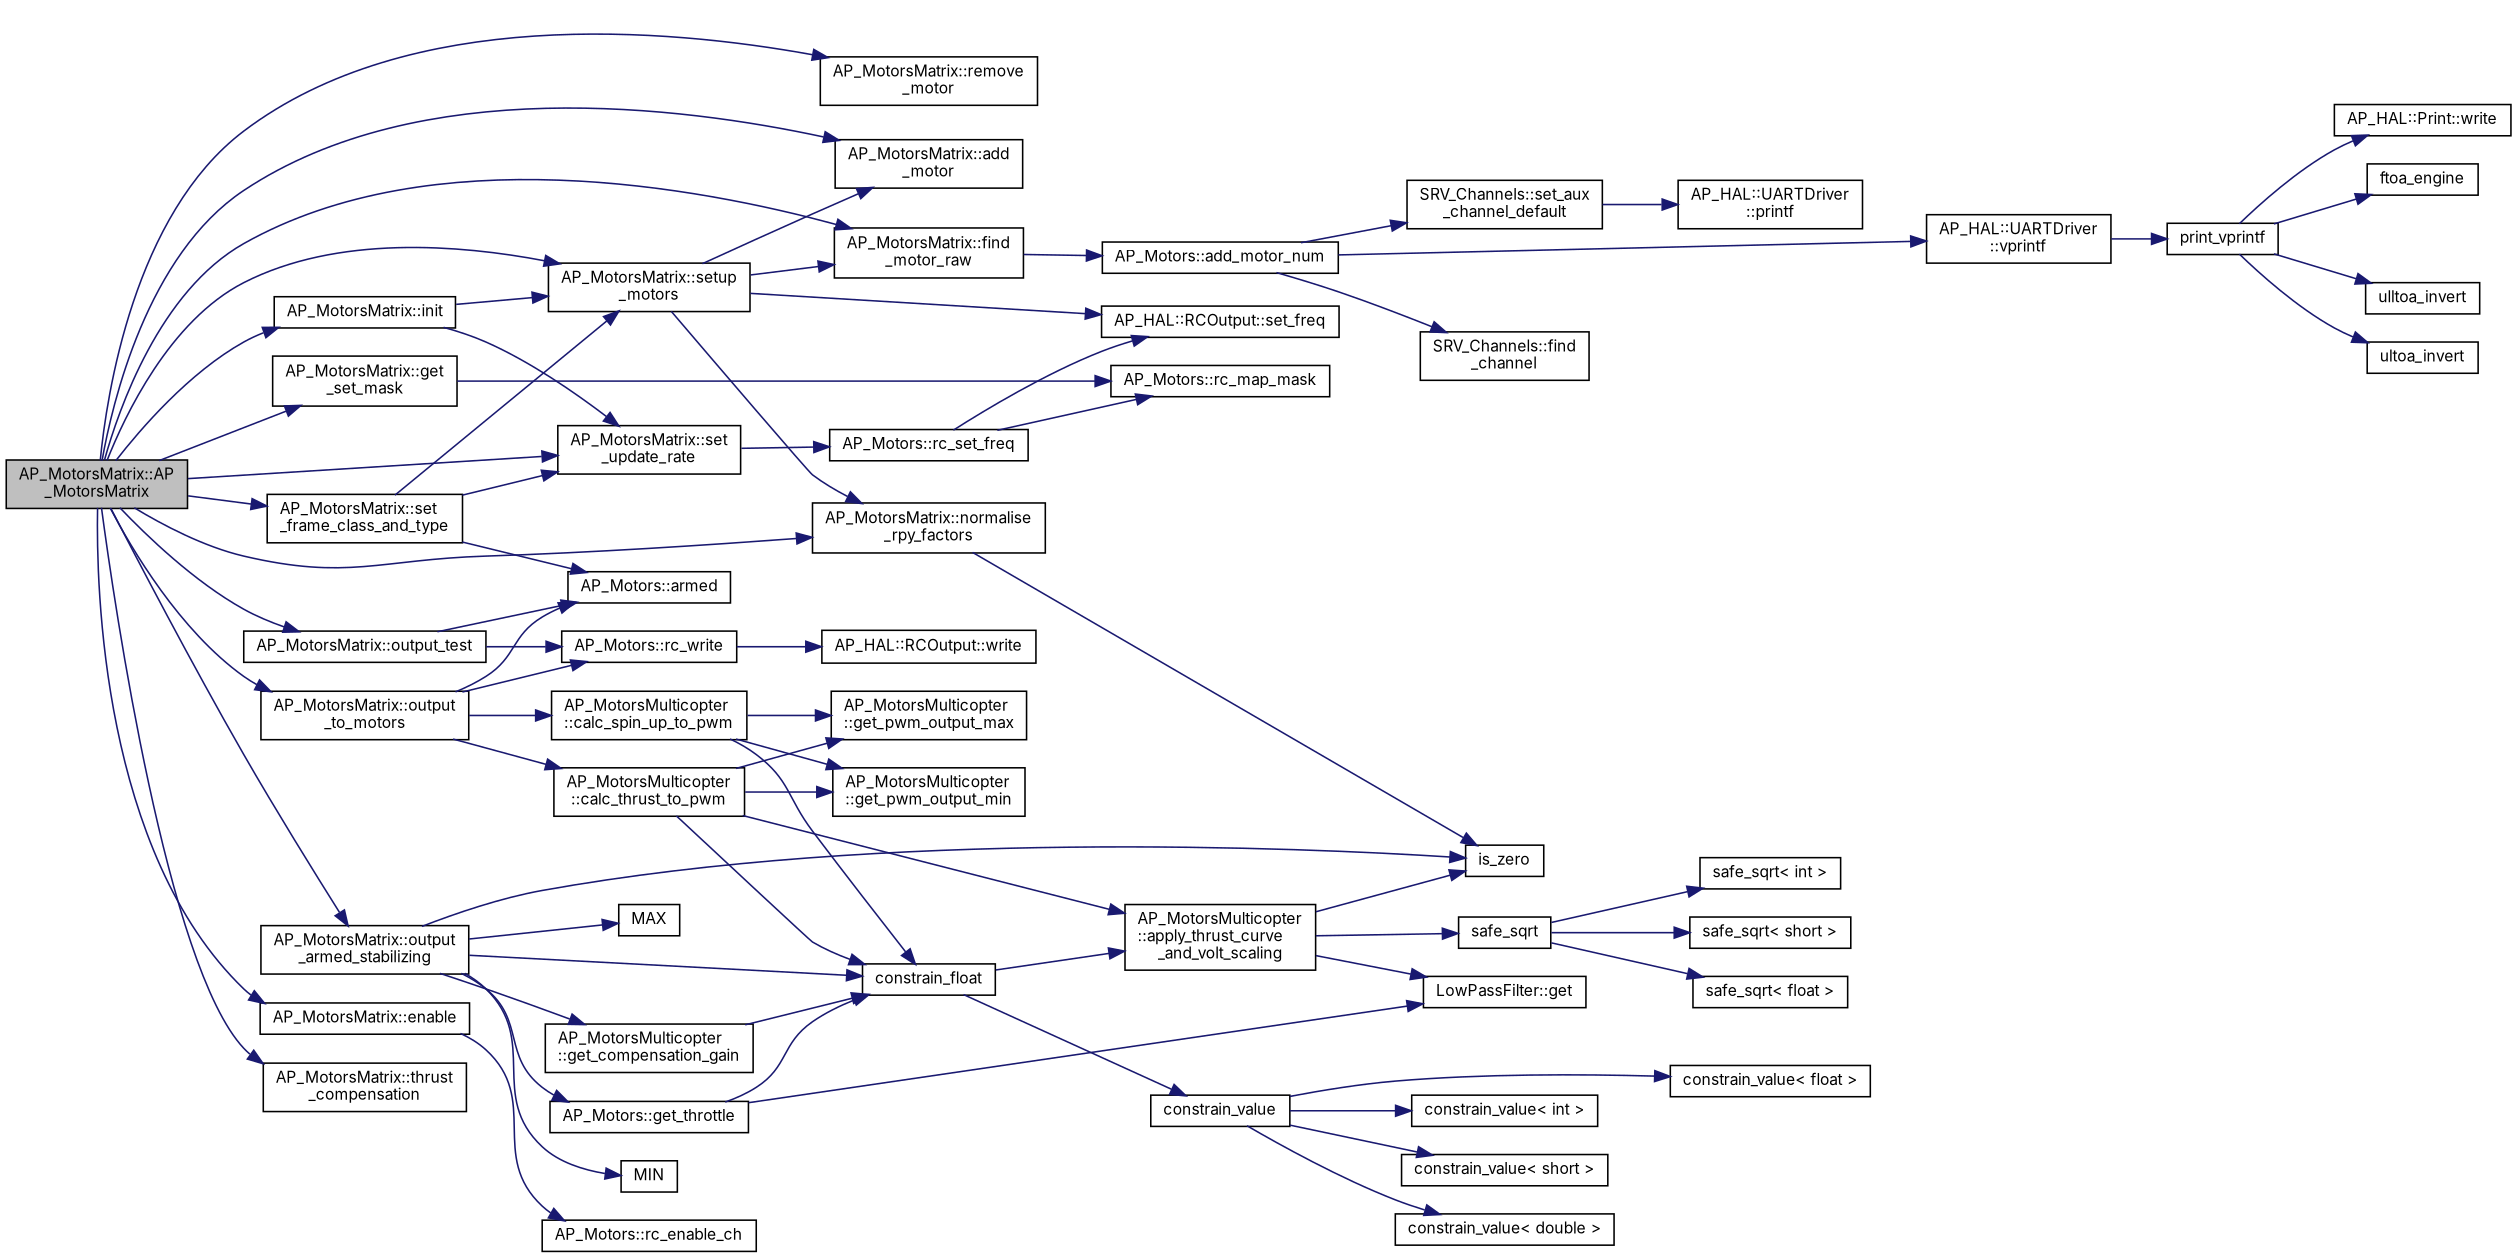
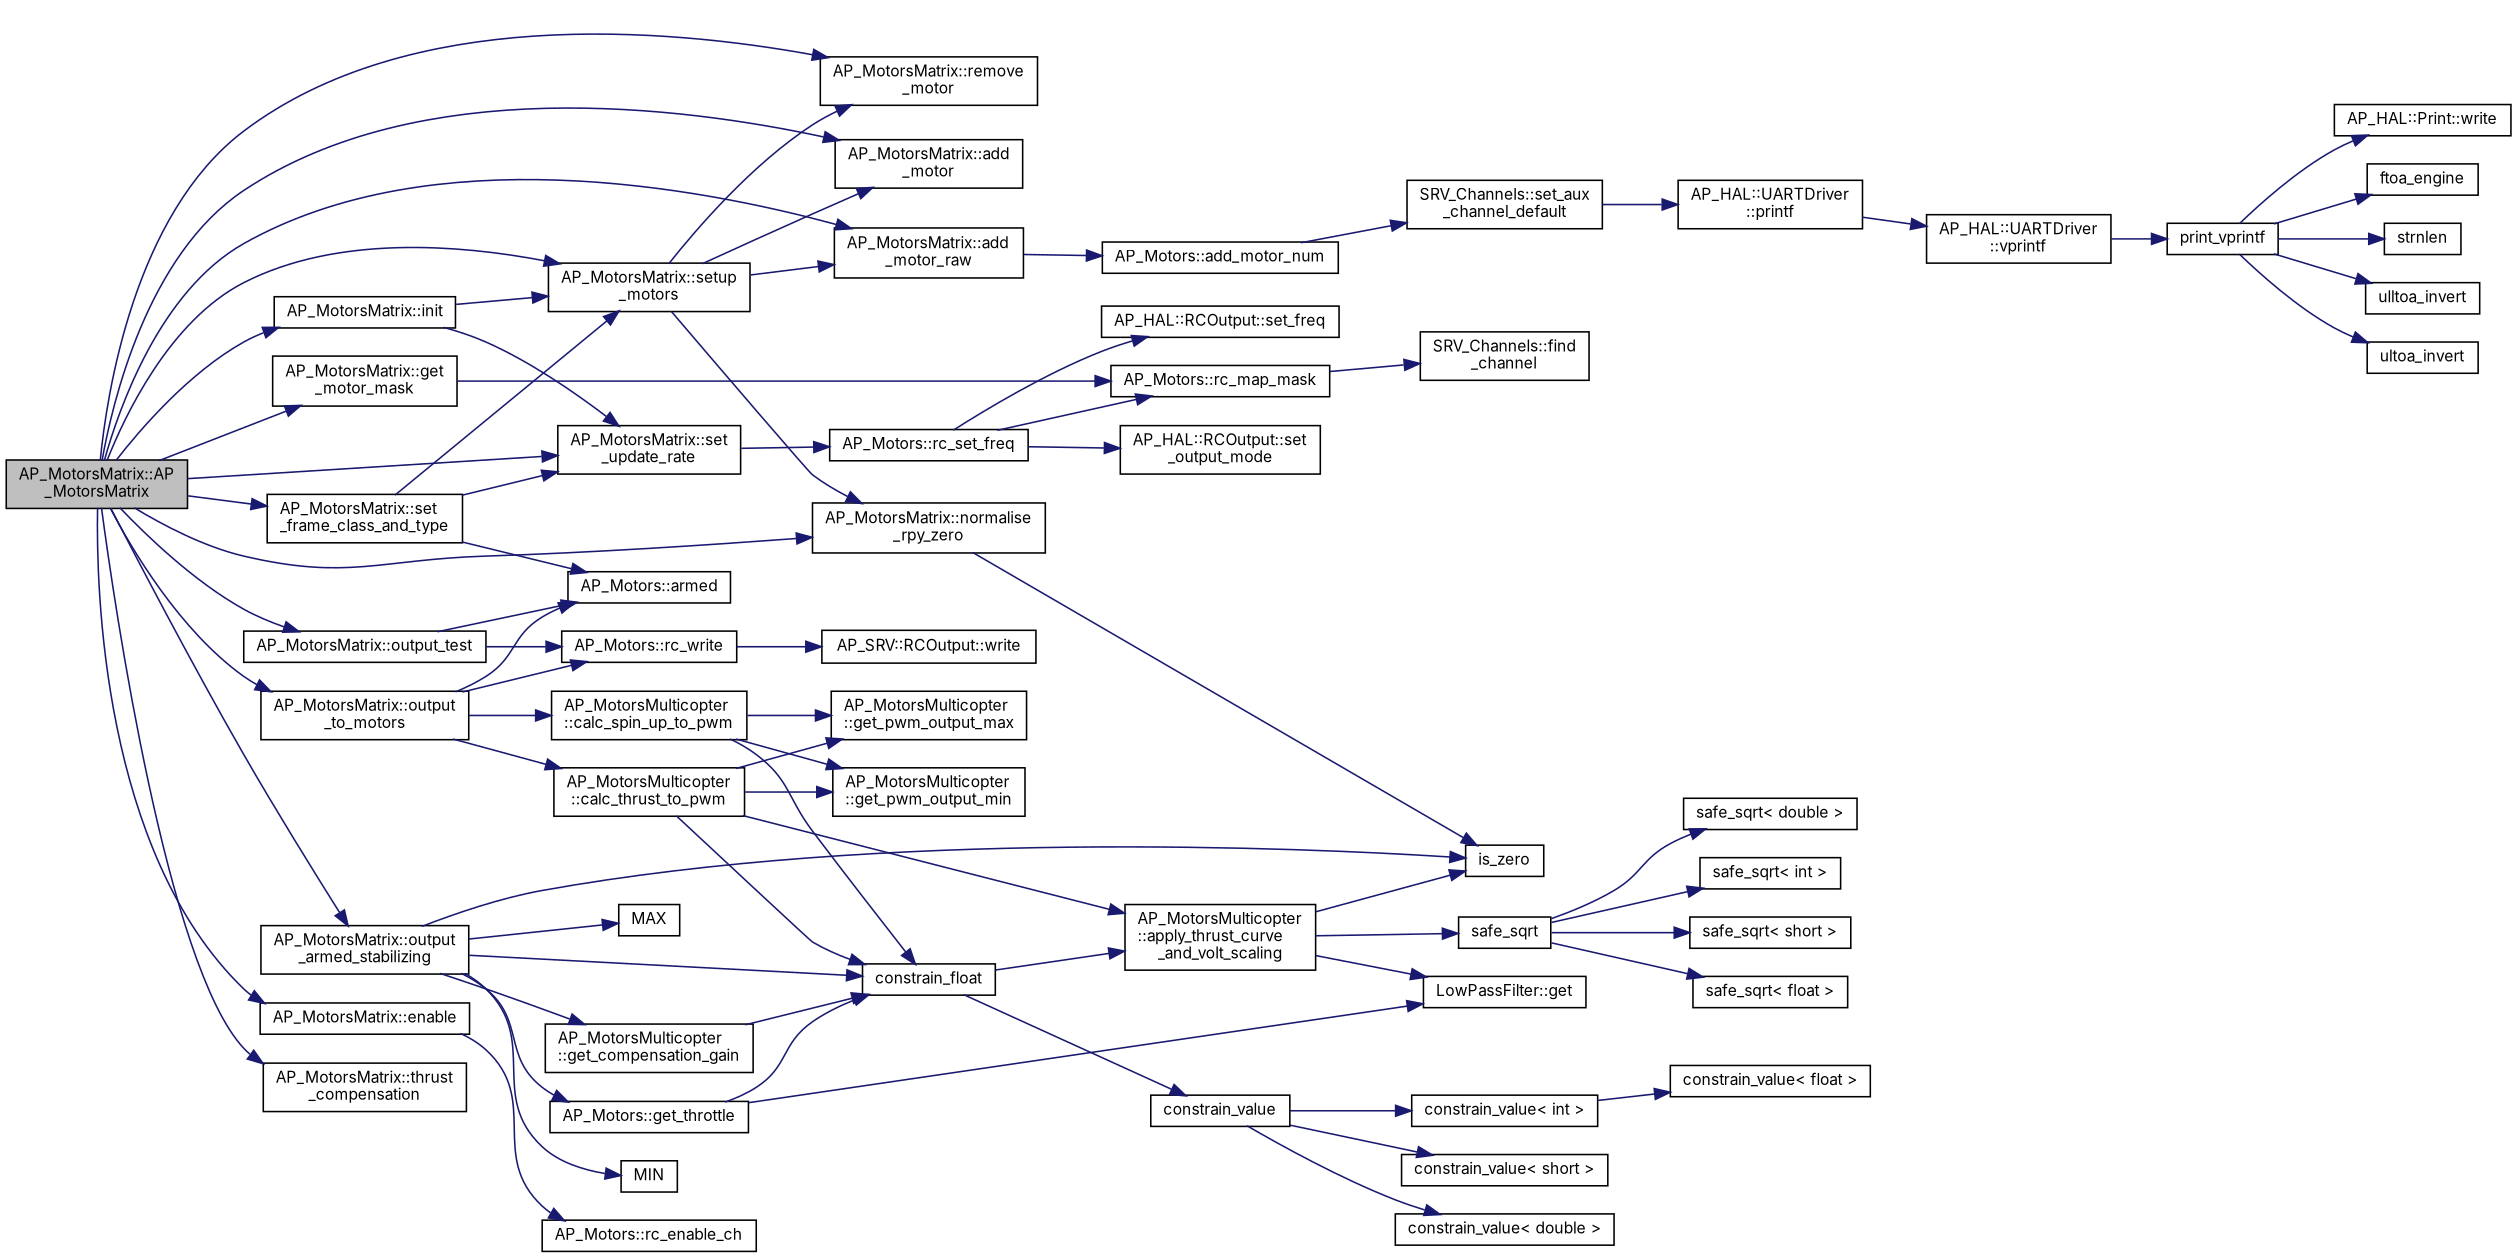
  digraph {
    fontname=Inter
    rankdir=LR
    node [color=black fillcolor=white fontname=Inter fontsize=10 shape=record style=filled]
    edge [color=midnightblue fontname=Inter fontsize=10 labelfontname=Helvetica labelfontsize=10 style=solid]
    n1 [fillcolor=grey75 fontcolor=black height=0.2 label="AP_MotorsMatrix::AP\l_MotorsMatrix" width=0.4]
    n2 [height=0.2 label="AP_MotorsMatrix::init" width=0.4]
    n3 [height=0.2 label="AP_MotorsMatrix::setup\l_motors" width=0.4]
    n4 [height=0.2 label="AP_MotorsMatrix::remove\l_motor" width=0.4]
    n5 [height=0.2 label="AP_MotorsMatrix::add\l_motor" width=0.4]
-   n6 [height=0.2 label="AP_MotorsMatrix::find\l_motor_raw" width=0.4]
-   n7 [height=0.2 label="AP_MotorsMatrix::normalise\l_rpy_factors" width=0.4]
+   n6 [height=0.2 label="AP_MotorsMatrix::add\l_motor_raw" width=0.4]
+   n7 [height=0.2 label="AP_MotorsMatrix::normalise\l_rpy_zero" width=0.4]
    n8 [height=0.2 label="AP_MotorsMatrix::set\l_update_rate" width=0.4]
    n9 [height=0.2 label="AP_MotorsMatrix::set\l_frame_class_and_type" width=0.4]
    n10 [height=0.2 label="AP_MotorsMatrix::enable" width=0.4]
    n11 [height=0.2 label="AP_MotorsMatrix::output_test" width=0.4]
    n12 [height=0.2 label="AP_MotorsMatrix::output\l_to_motors" width=0.4]
-   n13 [height=0.2 label="AP_MotorsMatrix::get\l_set_mask" width=0.4]
+   n13 [height=0.2 label="AP_MotorsMatrix::get\l_motor_mask" width=0.4]
    n14 [height=0.2 label="AP_MotorsMatrix::output\l_armed_stabilizing" width=0.4]
    n15 [height=0.2 label="AP_MotorsMatrix::thrust\l_compensation" width=0.4]
    n16 [height=0.2 label="AP_Motors::add_motor_num" width=0.4]
    n17 [height=0.2 label=is_zero width=0.4]
    n18 [height=0.2 label="AP_Motors::rc_set_freq" width=0.4]
    n19 [height=0.2 label="AP_Motors::armed" width=0.4]
    n20 [height=0.2 label="AP_Motors::rc_enable_ch" width=0.4]
    n21 [height=0.2 label="AP_Motors::rc_write" width=0.4]
    n22 [height=0.2 label="AP_MotorsMulticopter\l::calc_spin_up_to_pwm" width=0.4]
    n23 [height=0.2 label="AP_MotorsMulticopter\l::calc_thrust_to_pwm" width=0.4]
    n24 [height=0.2 label="AP_Motors::rc_map_mask" width=0.4]
    n25 [height=0.2 label=constrain_float width=0.4]
    n26 [height=0.2 label="AP_MotorsMulticopter\l::get_compensation_gain" width=0.4]
    n27 [height=0.2 label="AP_Motors::get_throttle" width=0.4]
    n28 [height=0.2 label=MIN width=0.4]
    n29 [height=0.2 label=MAX width=0.4]
    n30 [height=0.2 label="SRV_Channels::set_aux\l_channel_default" width=0.4]
    n31 [height=0.2 label="SRV_Channels::find\l_channel" width=0.4]
    n32 [height=0.2 label="AP_HAL::UARTDriver\l::printf" width=0.4]
    n33 [height=0.2 label="AP_HAL::UARTDriver\l::vprintf" width=0.4]
    n34 [height=0.2 label=print_vprintf width=0.4]
    n35 [height=0.2 label="AP_HAL::Print::write" width=0.4]
    n36 [height=0.2 label=ftoa_engine width=0.4]
+   n37 [height=0.2 label=strnlen width=0.4]
    n38 [height=0.2 label=ulltoa_invert width=0.4]
    n39 [height=0.2 label=ultoa_invert width=0.4]
    n40 [height=0.2 label="AP_HAL::RCOutput::set_freq" width=0.4]
-   n42 [height=0.2 label="AP_HAL::RCOutput::write" width=0.4]
+   n41 [height=0.2 label="AP_HAL::RCOutput::set\l_output_mode" width=0.4]
+   n42 [height=0.2 label="AP_SRV::RCOutput::write" width=0.4]
    n43 [height=0.2 label="AP_MotorsMulticopter\l::get_pwm_output_min" width=0.4]
    n44 [height=0.2 label="AP_MotorsMulticopter\l::get_pwm_output_max" width=0.4]
    n45 [height=0.2 label="AP_MotorsMulticopter\l::apply_thrust_curve\l_and_volt_scaling" width=0.4]
    n46 [height=0.2 label=constrain_value width=0.4]
    n47 [height=0.2 label="constrain_value\< int \>" width=0.4]
    n48 [height=0.2 label="constrain_value\< short \>" width=0.4]
    n49 [height=0.2 label="constrain_value\< float \>" width=0.4]
    n50 [height=0.2 label="constrain_value\< double \>" width=0.4]
    n51 [height=0.2 label="LowPassFilter::get" width=0.4]
    n52 [height=0.2 label=safe_sqrt width=0.4]
    n53 [height=0.2 label="safe_sqrt\< int \>" width=0.4]
    n54 [height=0.2 label="safe_sqrt\< short \>" width=0.4]
    n55 [height=0.2 label="safe_sqrt\< float \>" width=0.4]
+   n56 [height=0.2 label="safe_sqrt\< double \>" width=0.4]
    n1 -> n2
    n1 -> n3
    n1 -> n4
    n1 -> n5
    n1 -> n6
    n1 -> n7
    n1 -> n8
    n1 -> n9
    n1 -> n10
    n1 -> n11
    n1 -> n12
    n1 -> n13
    n1 -> n14
    n1 -> n15
    n2 -> n3
    n2 -> n8
-   n3 -> n40
+   n3 -> n4
    n3 -> n5
    n3 -> n6
    n3 -> n7
    n6 -> n16
    n7 -> n17
    n8 -> n18
    n9 -> n3
    n9 -> n8
    n9 -> n19
    n10 -> n20
    n11 -> n19
    n11 -> n21
    n12 -> n19
    n12 -> n21
    n12 -> n22
    n12 -> n23
    n13 -> n24
    n14 -> n17
    n14 -> n25
    n14 -> n26
    n14 -> n27
    n14 -> n28
    n14 -> n29
    n16 -> n30
-   n16 -> n31
+   n24 -> n31
    n18 -> n24
    n18 -> n40
+   n18 -> n41
    n21 -> n42
    n22 -> n25
    n22 -> n43
    n22 -> n44
    n23 -> n25
    n23 -> n43
    n23 -> n44
    n23 -> n45
    n25 -> n45
    n25 -> n46
    n26 -> n25
    n27 -> n25
    n27 -> n51
    n30 -> n32
-   n16 -> n33
+   n32 -> n33
    n33 -> n34
    n34 -> n35
    n34 -> n36
+   n34 -> n37
    n34 -> n38
    n34 -> n39
    n45 -> n17
    n45 -> n51
    n45 -> n52
    n46 -> n47
    n46 -> n48
-   n46 -> n49
+   n47 -> n49
    n46 -> n50
    n52 -> n53
    n52 -> n54
    n52 -> n55
+   n52 -> n56
  }
